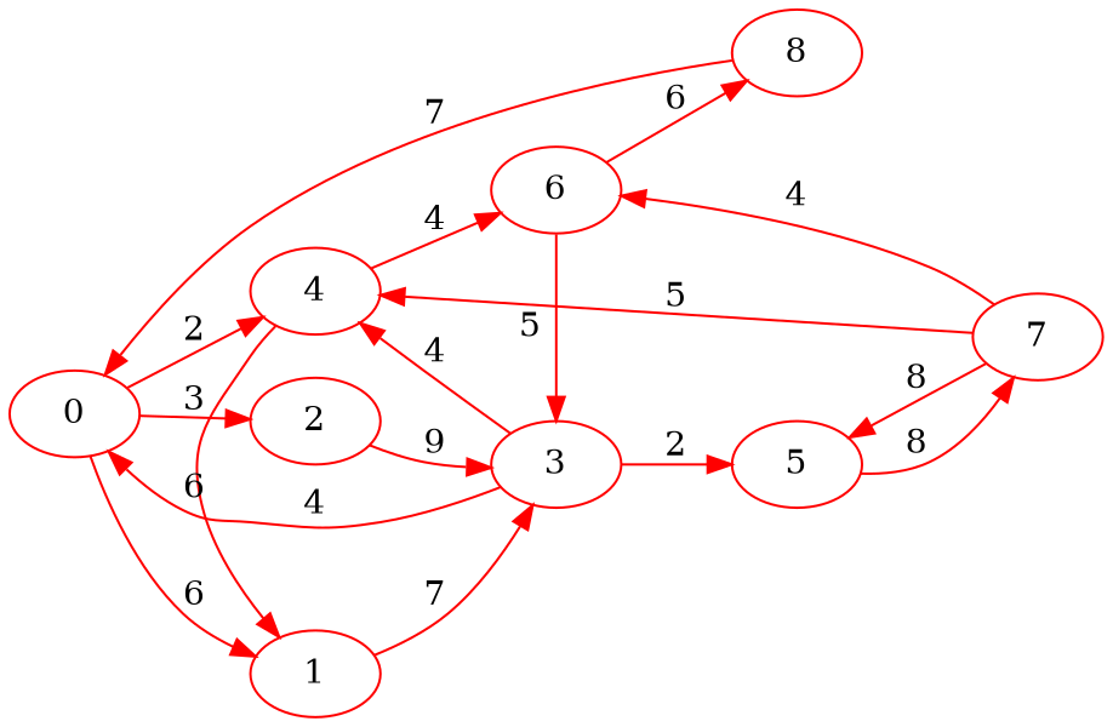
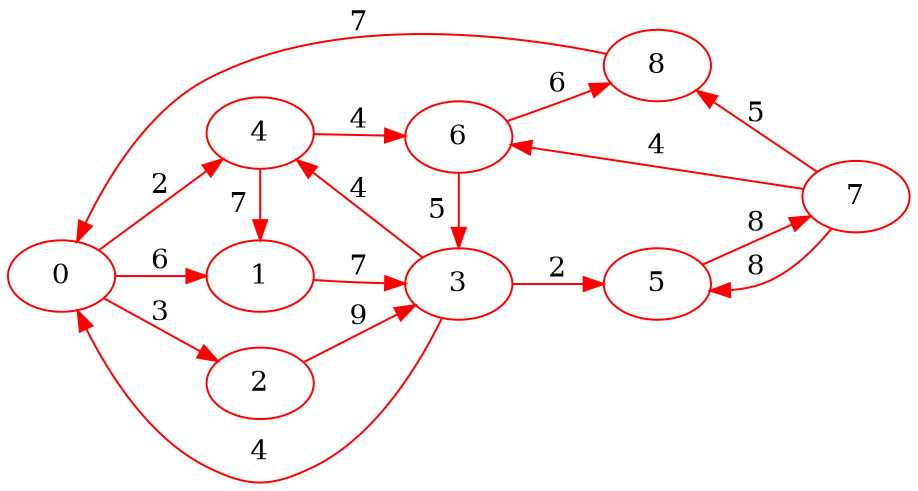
  digraph {
    rankdir=LR
    ranksep=equally
    node [color=red]
    edge [color=red]
    0
    1
    2
    4
    3
    6
    5
    8
    7
    subgraph sub_1 {
      rank=same
      0
    }
    subgraph sub_2 {
      rank=same
      1
      2
      4
    }
    subgraph sub_3 {
      rank=same
      3
      6
    }
    subgraph sub_4 {
      rank=same
      5
      8
    }
    subgraph sub_5 {
      rank=same
      7
    }
    subgraph sub_6 {
      rank=same
    }
    0 -> 1 [label=6]
    0 -> 2 [label=3]
    0 -> 4 [label=2]
    1 -> 3 [label=7]
    2 -> 3 [label=9]
-   4 -> 1 [label=6]
+   4 -> 1 [label=7]
    4 -> 6 [label=4]
    3 -> 0 [label=4]
    3 -> 4 [label=4]
    3 -> 5 [label=2]
    6 -> 3 [label=5]
    6 -> 8 [label=6]
    5 -> 7 [label=8]
    8 -> 0 [label=7]
    7 -> 6 [label=4]
    7 -> 5 [label=8]
-   7 -> 4 [label=5]
+   7 -> 8 [label=5]
  }
